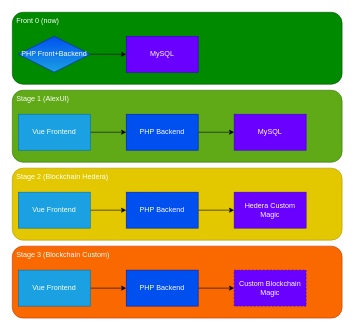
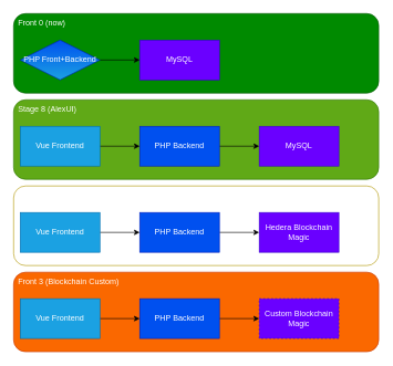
  <mxCell id="0" />
  <mxCell id="1" parent="0" />
  <mxCell id="2" value="Front 0 (now)" style="rounded=1;whiteSpace=wrap;html=1;align=left;verticalAlign=top;fontSize=12;spacingLeft=5;fillColor=#008a00;strokeColor=#005700;fontColor=#ffffff;" parent="1" vertex="1"><mxGeometry x="20" y="20" width="550" height="120" as="geometry" /></mxCell>
- <mxCell id="3" value="Stage 1 (AlexUI)" style="rounded=1;whiteSpace=wrap;html=1;align=left;verticalAlign=top;fontSize=12;spacingLeft=5;fillColor=#60a917;strokeColor=#2D7600;fontColor=#ffffff;" vertex="1" parent="1"><mxGeometry x="20" y="150" width="550" height="120" as="geometry" /></mxCell>
- <mxCell id="4" value="Stage 2 (Blockchain Hedera)" style="rounded=1;whiteSpace=wrap;html=1;align=left;verticalAlign=top;fontSize=12;spacingLeft=5;fillColor=#e3c800;strokeColor=#B09500;fontColor=#ffffff;" vertex="1" parent="1"><mxGeometry x="20" y="280" width="550" height="120" as="geometry" /></mxCell>
- <mxCell id="5" value="Stage 3 (Blockchain Custom)" style="rounded=1;whiteSpace=wrap;html=1;align=left;verticalAlign=top;fontSize=12;spacingLeft=5;fillColor=#fa6800;strokeColor=#C73500;fontColor=#ffffff;" vertex="1" parent="1"><mxGeometry x="20" y="410" width="550" height="120" as="geometry" /></mxCell>
+ <mxCell id="3" value="Stage 8 (AlexUI)" style="rounded=1;whiteSpace=wrap;html=1;align=left;verticalAlign=top;fontSize=12;spacingLeft=5;fillColor=#60a917;strokeColor=#2D7600;fontColor=#ffffff;" vertex="1" parent="1"><mxGeometry x="20" y="150" width="550" height="120" as="geometry" /></mxCell>
+ <mxCell id="4" value="Stage 2 (Blockchain Hedera)" style="rounded=1;whiteSpace=wrap;html=1;align=left;verticalAlign=top;fontSize=12;spacingLeft=5;fillColor=#ffffff;strokeColor=#B09500;fontColor=#ffffff;" vertex="1" parent="1"><mxGeometry x="20" y="280" width="550" height="120" as="geometry" /></mxCell>
+ <mxCell id="5" value="Front 3 (Blockchain Custom)" style="rounded=1;whiteSpace=wrap;html=1;align=left;verticalAlign=top;fontSize=12;spacingLeft=5;fillColor=#fa6800;strokeColor=#C73500;fontColor=#ffffff;" vertex="1" parent="1"><mxGeometry x="20" y="410" width="550" height="120" as="geometry" /></mxCell>
  <mxCell id="6" style="edgeStyle=orthogonalEdgeStyle;rounded=0;orthogonalLoop=1;jettySize=auto;html=1;exitX=1;exitY=0.5;exitDx=0;exitDy=0;entryX=0;entryY=0.5;entryDx=0;entryDy=0;fontSize=12;startArrow=none;startFill=0;" edge="1" parent="1" source="7" target="8"><mxGeometry relative="1" as="geometry" /></mxCell>
  <mxCell id="7" value="PHP Front+Backend" style="rhombus;whiteSpace=wrap;html=1;fontSize=12;align=center;fillColor=#0050ef;strokeColor=#001DBC;fontColor=#ffffff;gradientColor=#1BA1E2;" vertex="1" parent="1"><mxGeometry x="30" y="60" width="120" height="60" as="geometry" /></mxCell>
  <mxCell id="8" value="MySQL" style="rounded=0;whiteSpace=wrap;html=1;fontSize=12;align=center;fillColor=#6a00ff;strokeColor=#3700CC;fontColor=#ffffff;" vertex="1" parent="1"><mxGeometry x="210" y="60" width="120" height="60" as="geometry" /></mxCell>
  <mxCell id="9" style="edgeStyle=orthogonalEdgeStyle;rounded=0;orthogonalLoop=1;jettySize=auto;html=1;exitX=1;exitY=0.5;exitDx=0;exitDy=0;entryX=0;entryY=0.5;entryDx=0;entryDy=0;startArrow=none;startFill=0;fontSize=12;" edge="1" parent="1" source="10" target="11"><mxGeometry relative="1" as="geometry" /></mxCell>
  <mxCell id="10" value="PHP Backend" style="rounded=0;whiteSpace=wrap;html=1;fontSize=12;align=center;fillColor=#0050ef;strokeColor=#001DBC;fontColor=#ffffff;" vertex="1" parent="1"><mxGeometry x="210" y="190" width="120" height="60" as="geometry" /></mxCell>
  <mxCell id="11" value="MySQL" style="rounded=0;whiteSpace=wrap;html=1;fontSize=12;align=center;fillColor=#6a00ff;strokeColor=#3700CC;fontColor=#ffffff;" vertex="1" parent="1"><mxGeometry x="390" y="190" width="120" height="60" as="geometry" /></mxCell>
  <mxCell id="12" style="edgeStyle=orthogonalEdgeStyle;rounded=0;orthogonalLoop=1;jettySize=auto;html=1;exitX=1;exitY=0.5;exitDx=0;exitDy=0;entryX=0;entryY=0.5;entryDx=0;entryDy=0;startArrow=none;startFill=0;fontSize=12;" edge="1" parent="1" source="13" target="10"><mxGeometry relative="1" as="geometry" /></mxCell>
  <mxCell id="13" value="Vue Frontend" style="rounded=0;whiteSpace=wrap;html=1;fontSize=12;align=center;fillColor=#1ba1e2;strokeColor=#006EAF;fontColor=#ffffff;" vertex="1" parent="1"><mxGeometry x="30" y="190" width="120" height="60" as="geometry" /></mxCell>
  <mxCell id="14" style="edgeStyle=orthogonalEdgeStyle;rounded=0;orthogonalLoop=1;jettySize=auto;html=1;exitX=1;exitY=0.5;exitDx=0;exitDy=0;entryX=0;entryY=0.5;entryDx=0;entryDy=0;startArrow=none;startFill=0;fontSize=12;" edge="1" parent="1" source="15" target="16"><mxGeometry relative="1" as="geometry" /></mxCell>
  <mxCell id="15" value="PHP Backend" style="rounded=0;whiteSpace=wrap;html=1;fontSize=12;align=center;fillColor=#0050ef;strokeColor=#001DBC;fontColor=#ffffff;" vertex="1" parent="1"><mxGeometry x="210" y="320" width="120" height="60" as="geometry" /></mxCell>
- <mxCell id="16" value="Hedera Custom Magic" style="rounded=0;whiteSpace=wrap;html=1;fontSize=12;align=center;fillColor=#6a00ff;strokeColor=#3700CC;fontColor=#ffffff;" vertex="1" parent="1"><mxGeometry x="390" y="320" width="120" height="60" as="geometry" /></mxCell>
+ <mxCell id="16" value="Hedera Blockchain Magic" style="rounded=0;whiteSpace=wrap;html=1;fontSize=12;align=center;fillColor=#6a00ff;strokeColor=#3700CC;fontColor=#ffffff;" vertex="1" parent="1"><mxGeometry x="390" y="320" width="120" height="60" as="geometry" /></mxCell>
  <mxCell id="17" style="edgeStyle=orthogonalEdgeStyle;rounded=0;orthogonalLoop=1;jettySize=auto;html=1;exitX=1;exitY=0.5;exitDx=0;exitDy=0;entryX=0;entryY=0.5;entryDx=0;entryDy=0;startArrow=none;startFill=0;fontSize=12;" edge="1" parent="1" source="18" target="15"><mxGeometry relative="1" as="geometry" /></mxCell>
  <mxCell id="18" value="Vue Frontend" style="rounded=0;whiteSpace=wrap;html=1;fontSize=12;align=center;fillColor=#1ba1e2;strokeColor=#006EAF;fontColor=#ffffff;" vertex="1" parent="1"><mxGeometry x="30" y="320" width="120" height="60" as="geometry" /></mxCell>
  <mxCell id="19" style="edgeStyle=orthogonalEdgeStyle;rounded=0;orthogonalLoop=1;jettySize=auto;html=1;exitX=1;exitY=0.5;exitDx=0;exitDy=0;startArrow=none;startFill=0;fontSize=12;" edge="1" parent="1" source="20" target="21"><mxGeometry relative="1" as="geometry" /></mxCell>
  <mxCell id="20" value="PHP Backend" style="rounded=0;whiteSpace=wrap;html=1;fontSize=12;align=center;fillColor=#0050ef;strokeColor=#001DBC;fontColor=#ffffff;" vertex="1" parent="1"><mxGeometry x="210" y="450" width="120" height="60" as="geometry" /></mxCell>
  <mxCell id="21" value="Custom Blockchain Magic" style="rounded=0;whiteSpace=wrap;html=1;fontSize=12;align=center;fillColor=#6a00ff;strokeColor=#3700CC;fontColor=#ffffff;dashed=1;" vertex="1" parent="1"><mxGeometry x="390" y="450" width="120" height="60" as="geometry" /></mxCell>
  <mxCell id="22" style="edgeStyle=orthogonalEdgeStyle;rounded=0;orthogonalLoop=1;jettySize=auto;html=1;exitX=1;exitY=0.5;exitDx=0;exitDy=0;startArrow=none;startFill=0;fontSize=12;" edge="1" parent="1" source="23" target="20"><mxGeometry relative="1" as="geometry" /></mxCell>
  <mxCell id="23" value="Vue Frontend" style="rounded=0;whiteSpace=wrap;html=1;fontSize=12;align=center;fillColor=#1ba1e2;strokeColor=#006EAF;fontColor=#ffffff;" vertex="1" parent="1"><mxGeometry x="30" y="450" width="120" height="60" as="geometry" /></mxCell>
